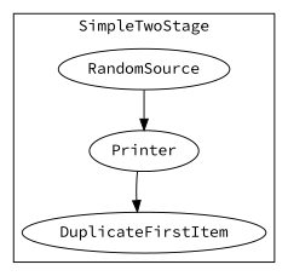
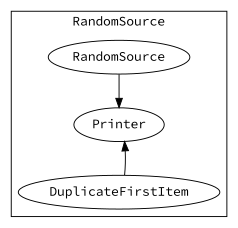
  digraph {
    fontname="Source Code Pro"
    node [fontname="Source Code Pro"]
    edge [fontname="Source Code Pro"]
    n1 [label=RandomSource]
    n2 [label=DuplicateFirstItem]
    n3 [label=Printer]
    subgraph cluster_1 {
-     label=SimpleTwoStage
+     label=RandomSource
      n1
      n2
      n3
    }
    n1 -> n3
-   n3 -> n2
+   n2 -> n3
  }
